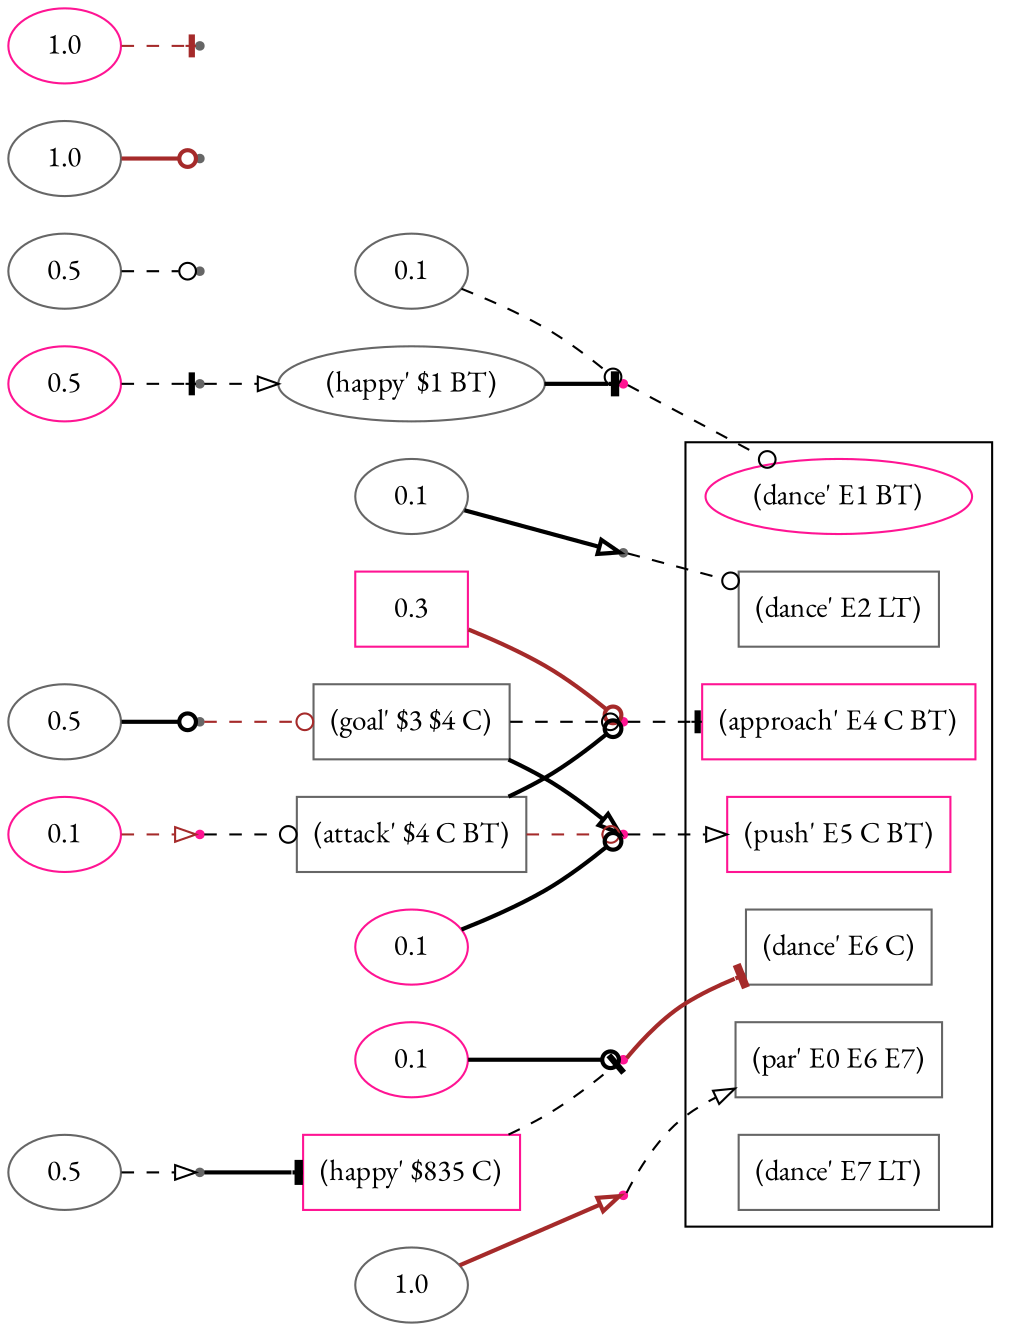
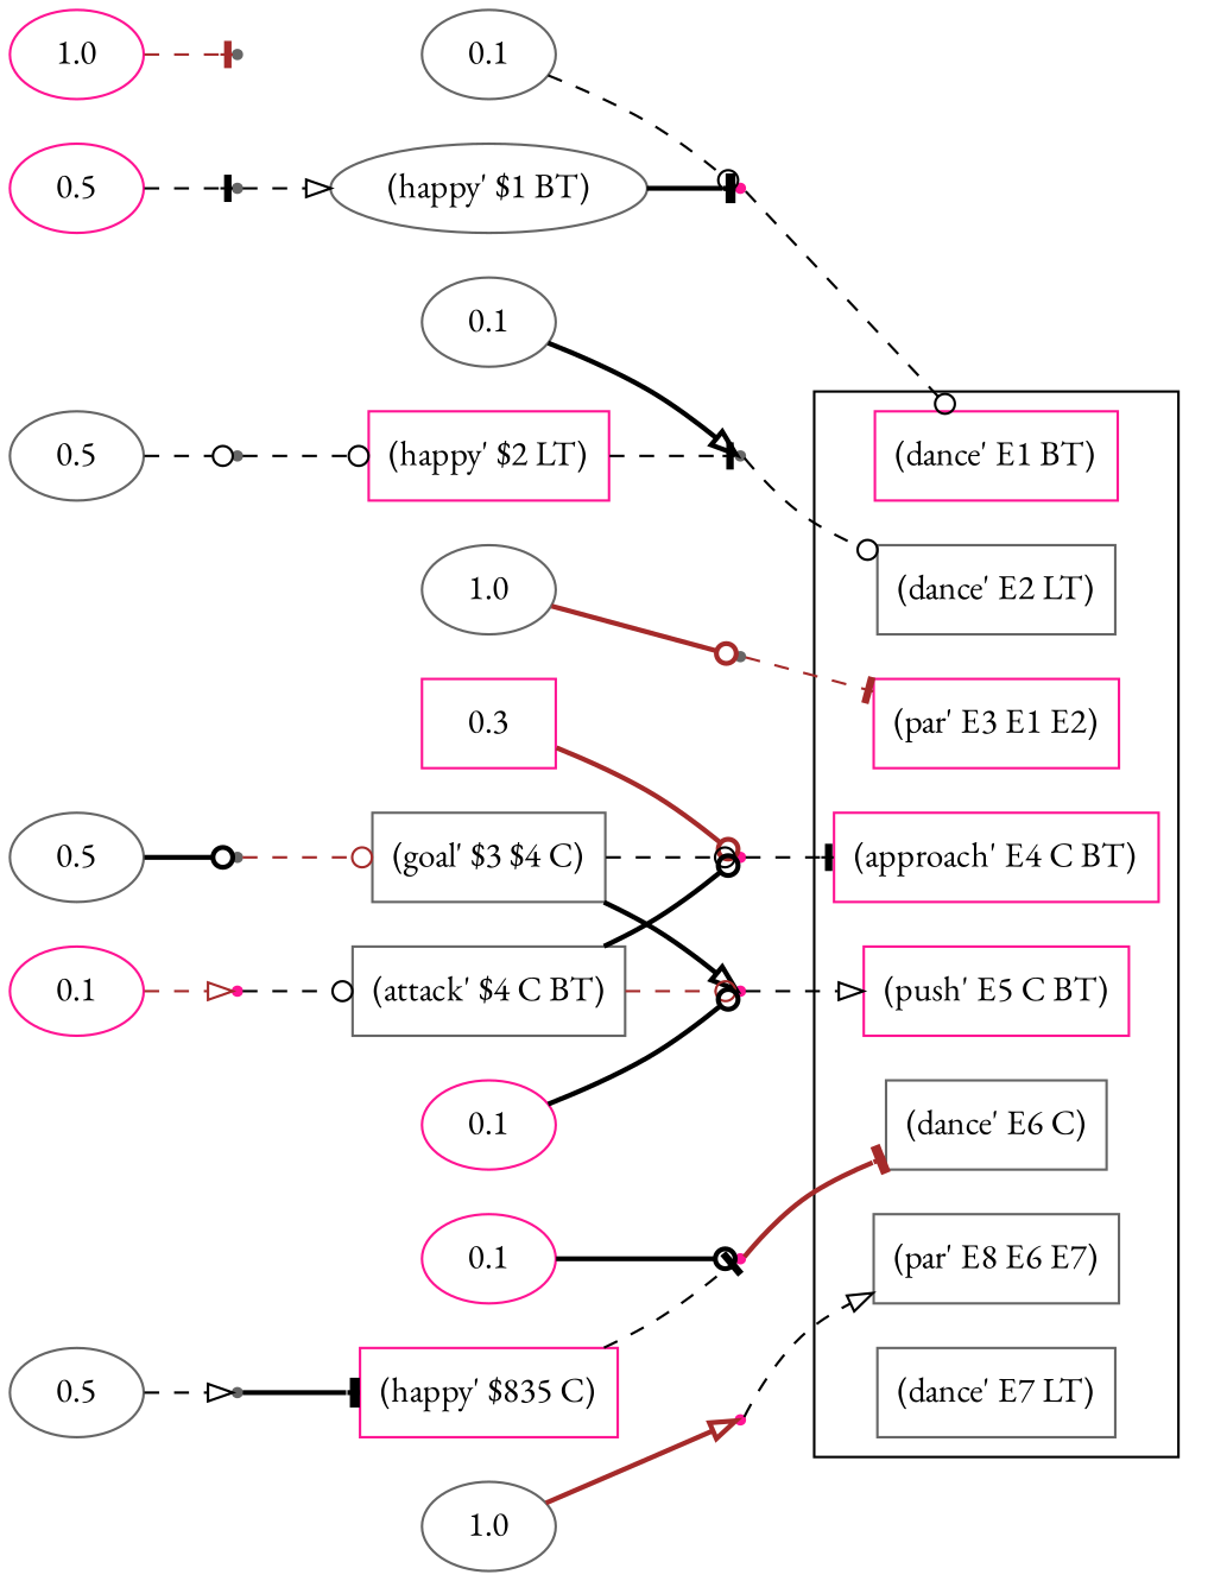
  digraph {
    fontname="EB Garamond"
    rankdir=LR
    node [color=gray40 fontname="EB Garamond" shape=box]
    edge [arrowhead=odot color=black fontname="EB Garamond" style=dashed]
-   n1 [color=deeppink label="(dance' E1 BT)" shape=ellipse]
+   n1 [color=deeppink label="(dance' E1 BT)"]
    n2 [label="(dance' E2 LT)"]
+   n3 [color=deeppink label="(par' E3 E1 E2)"]
    n4 [color=deeppink label="(approach' E4 C BT)"]
    n5 [color=deeppink label="(push' E5 C BT)"]
    n6 [label="(dance' E6 C)"]
-   n7 [label="(par' E0 E6 E7)"]
+   n7 [label="(par' E8 E6 E7)"]
    n8 [label="(dance' E7 LT)"]
    n9 [label=0.1 shape=""]
    r0 [color=deeppink shape=point]
    n11 [color=deeppink label=0.5 shape=""]
    r1 [shape=point]
    n13 [label="(happy' $1 BT)" shape=ellipse]
    n14 [label=0.1 shape=""]
    r2 [shape=point]
    n16 [label=0.5 shape=""]
    r3 [shape=point]
+   n18 [color=deeppink label="(happy' $2 LT)"]
    n19 [label=1.0 shape=""]
    r4 [shape=point]
    n21 [color=deeppink label=0.3]
    r5 [color=deeppink shape=point]
    n23 [label=0.5 shape=""]
    r6 [shape=point]
    n25 [label="(goal' $3 $4 C)"]
    n26 [color=deeppink label=0.1 shape=""]
    r7 [color=deeppink shape=point]
    n28 [label="(attack' $4 C BT)"]
    n29 [color=deeppink label=0.1 shape=""]
    r8 [color=deeppink shape=point]
    n31 [color=deeppink label=0.1 shape=""]
    r9 [color=deeppink shape=point]
    n33 [label=0.5 shape=""]
    r10 [shape=point]
    n35 [color=deeppink label="(happy' $835 C)"]
    n36 [label=1.0 shape=""]
    r11 [color=deeppink shape=point]
    n38 [color=deeppink label=1.0 shape=""]
    r12 [shape=point]
    subgraph cluster_1 {
      n1
      n2
+     n3
      n4
      n5
      n6
      n7
      n8
    }
    n9 -> r0
    r0 -> n1
    n11 -> r1 [arrowhead=tee]
    r1 -> n13 [arrowhead=onormal]
    n13 -> r0 [arrowhead=tee style=bold]
    n14 -> r2 [arrowhead=onormal style=bold]
    r2 -> n2
    n16 -> r3
+   r3 -> n18
+   n18 -> r2 [arrowhead=tee]
    n19 -> r4 [color=brown style=bold]
+   r4 -> n3 [arrowhead=tee color=brown]
    n21 -> r5 [color=brown style=bold]
    r5 -> n4 [arrowhead=tee]
    n23 -> r6 [style=bold]
    r6 -> n25 [color=brown]
    n25 -> r5
    n25 -> r8 [arrowhead=onormal style=bold]
    n26 -> r7 [arrowhead=onormal color=brown]
    r7 -> n28
    n28 -> r5 [style=bold]
    n28 -> r8 [color=brown]
    n29 -> r8 [style=bold]
    r8 -> n5 [arrowhead=onormal]
    n31 -> r9 [style=bold]
    r9 -> n6 [arrowhead=tee color=brown style=bold]
    n33 -> r10 [arrowhead=onormal]
    r10 -> n35 [arrowhead=tee style=bold]
    n35 -> r9 [arrowhead=tee]
    n36 -> r11 [arrowhead=onormal color=brown style=bold]
    r11 -> n7 [arrowhead=onormal]
    n38 -> r12 [arrowhead=tee color=brown]
  }
